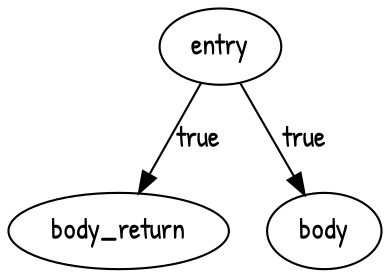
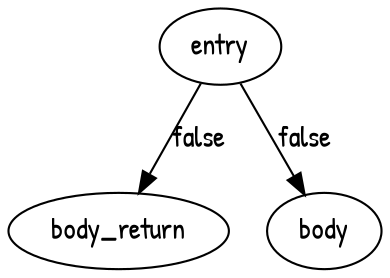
  digraph {
    fontname="Patrick Hand"
    node [fontname="Patrick Hand"]
    edge [fontname="Patrick Hand"]
    n1 [label=entry]
    body_return
    n3 [label=body]
-   n1 -> body_return [label=true]
-   n1 -> n3 [label=true]
+   n1 -> body_return [label=false]
+   n1 -> n3 [label=false]
  }
